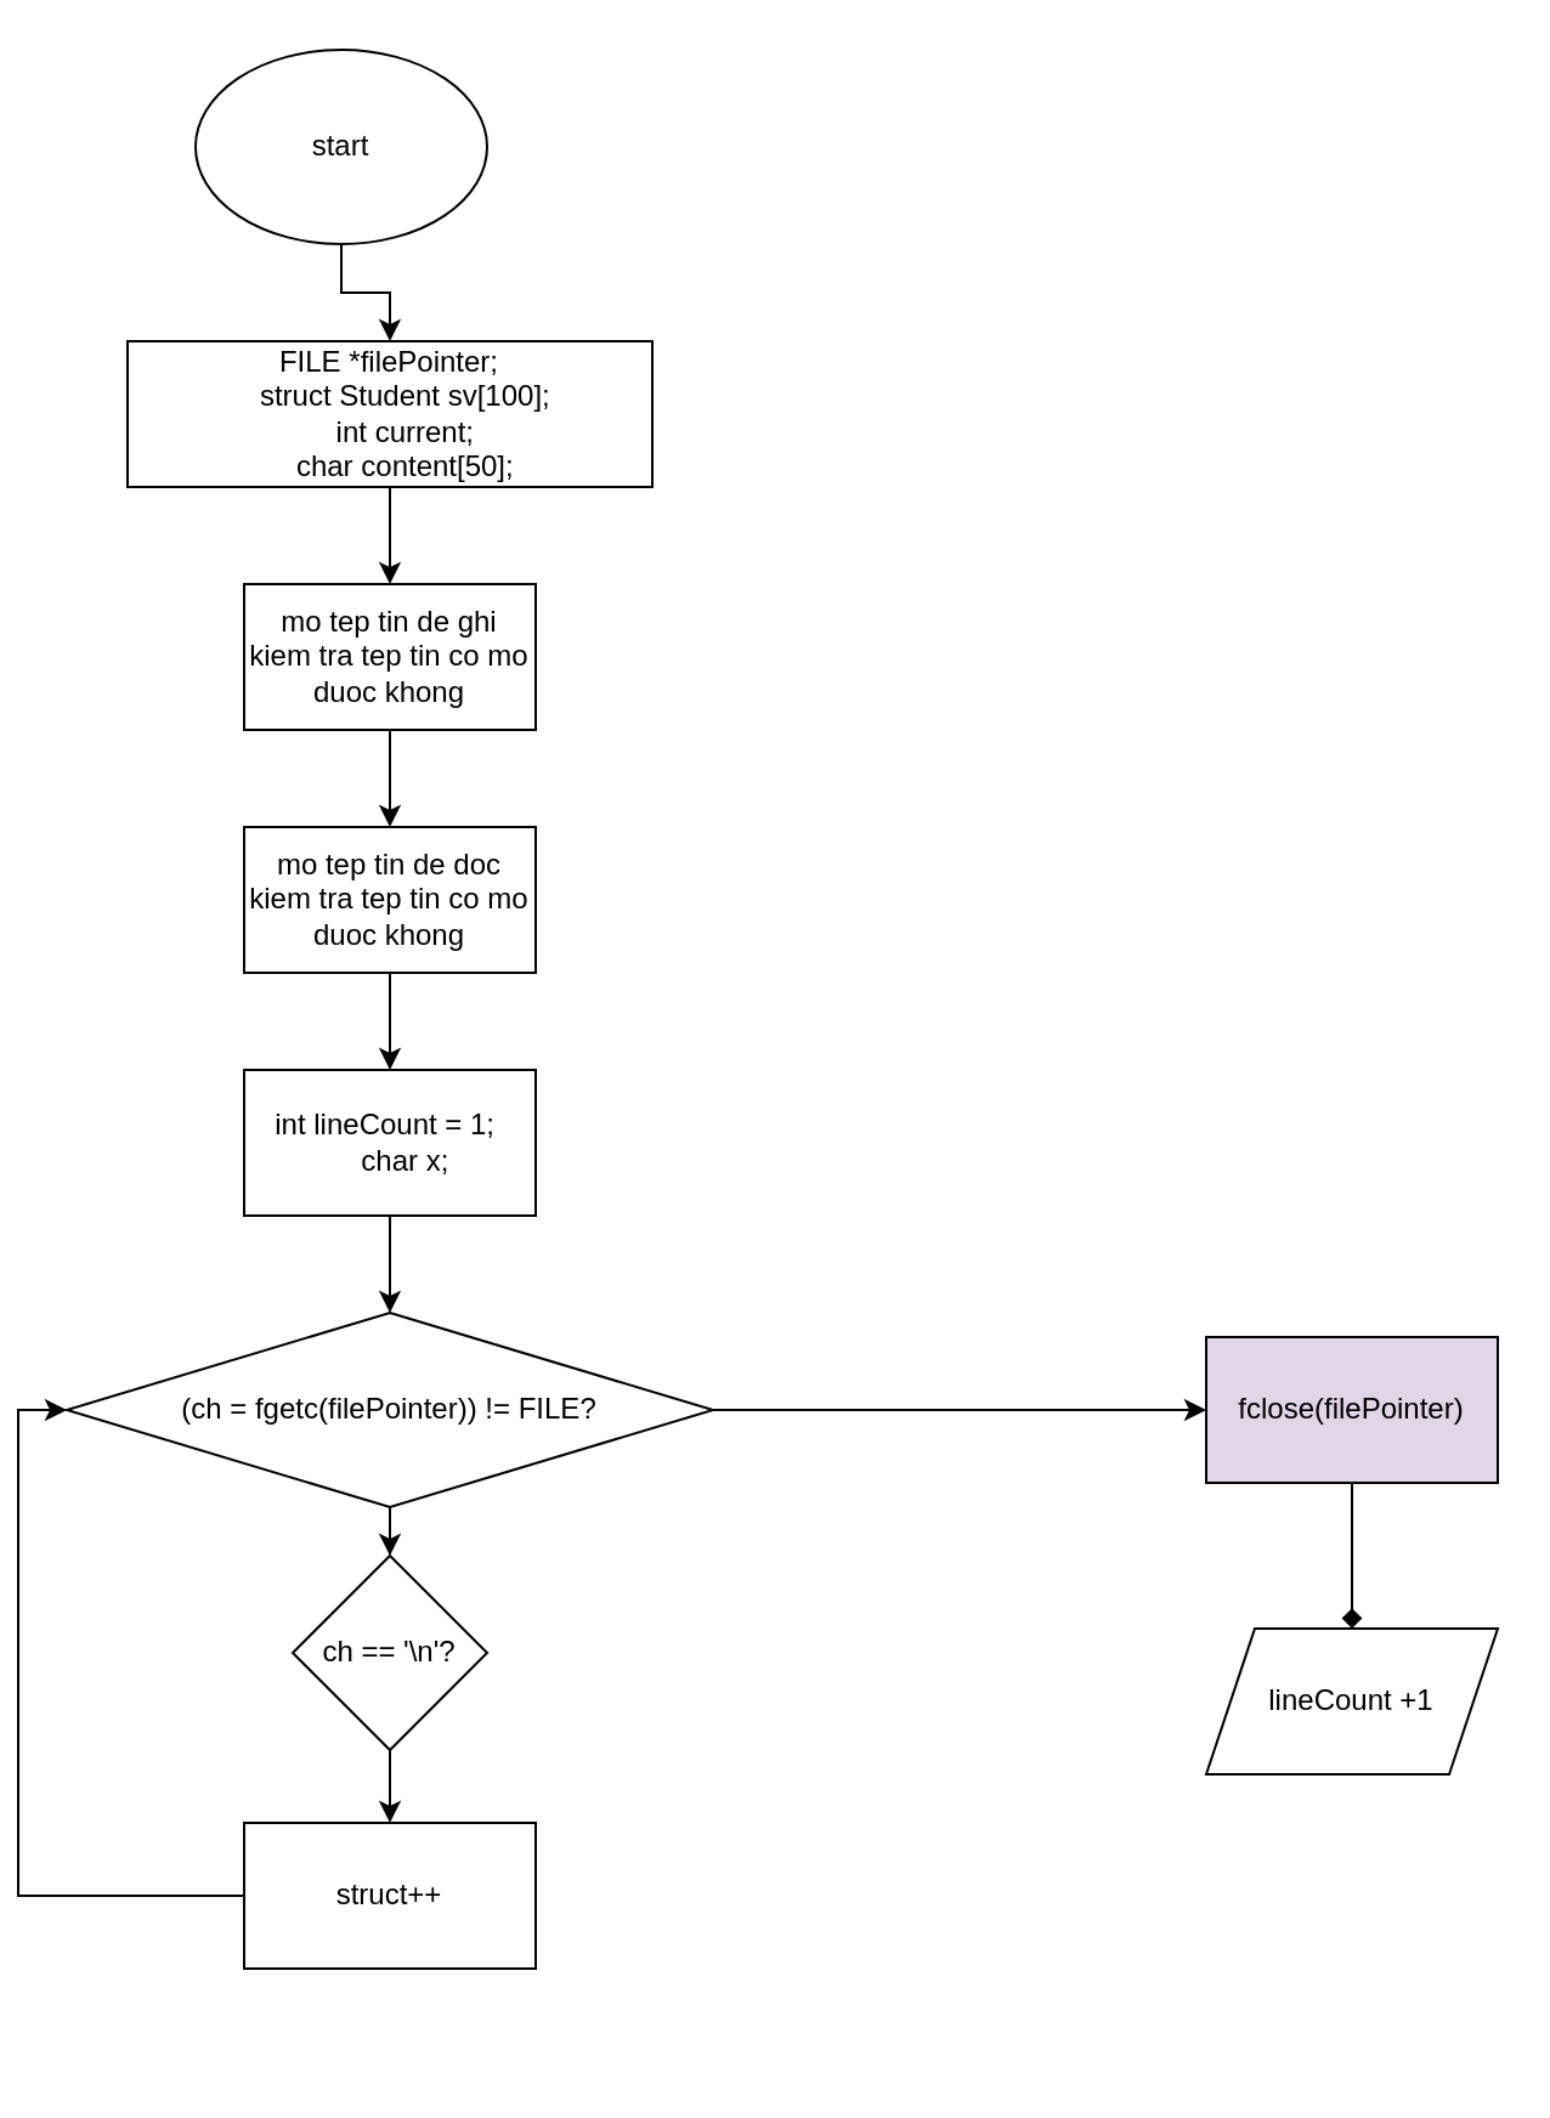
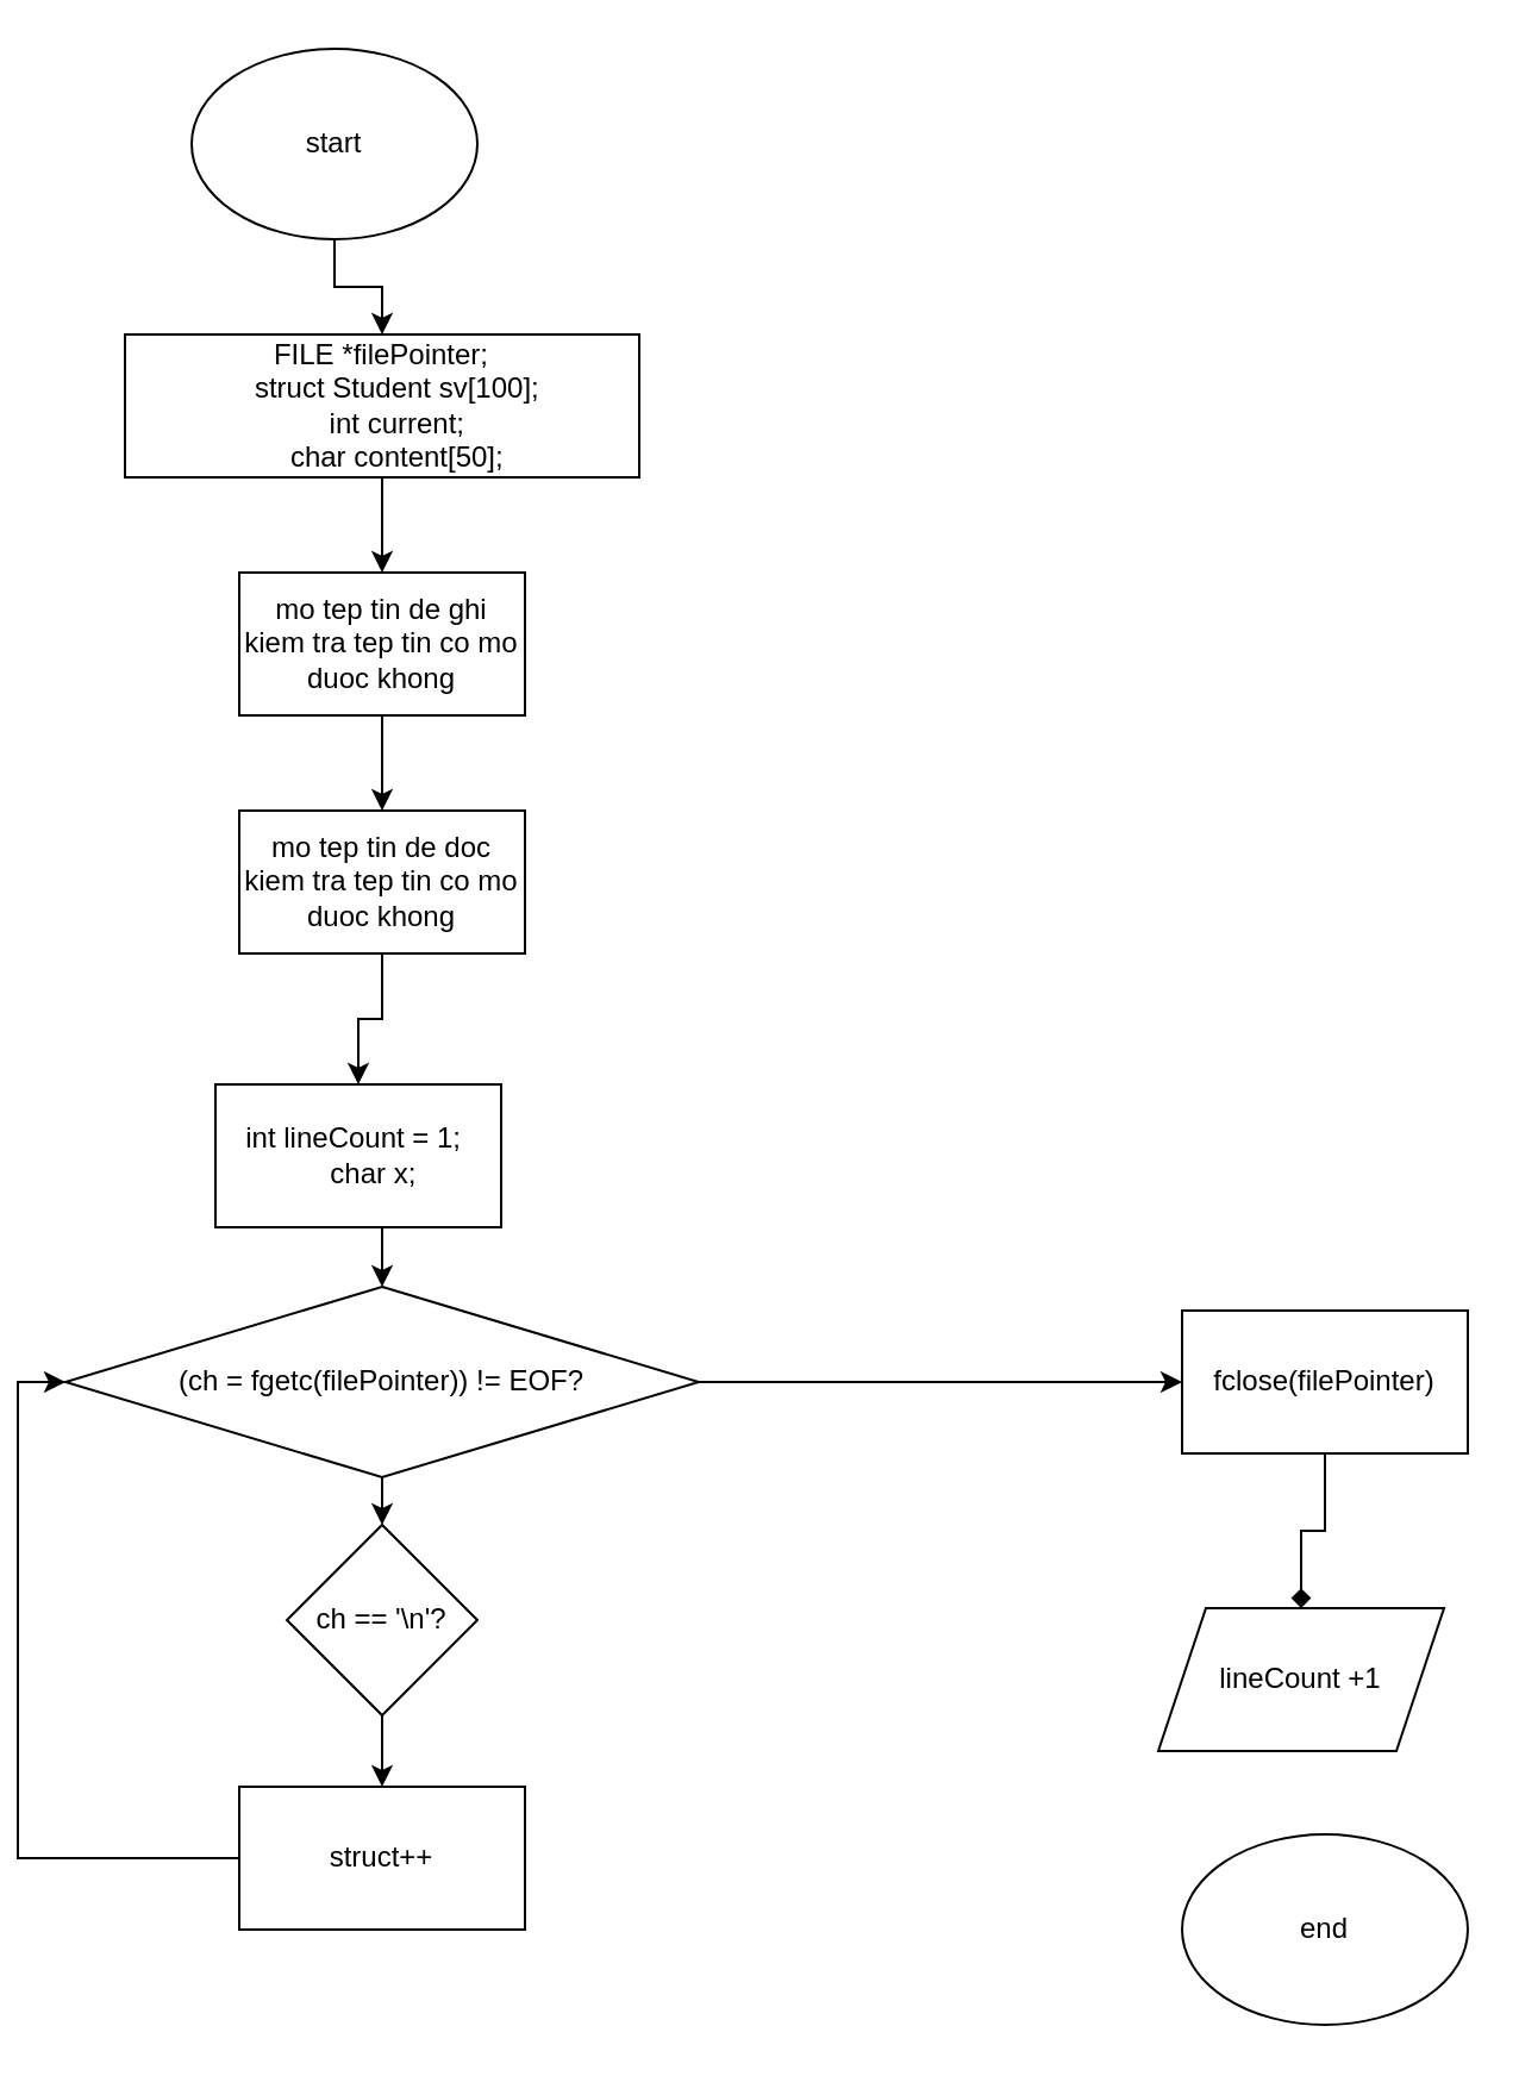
  <mxCell id="0" />
  <mxCell id="1" parent="0" />
  <mxCell id="2" style="edgeStyle=orthogonalEdgeStyle;rounded=0;orthogonalLoop=1;jettySize=auto;html=1;exitX=0.5;exitY=1;exitDx=0;exitDy=0;entryX=0.5;entryY=0;entryDx=0;entryDy=0;" edge="1" parent="1" source="3" target="5"><mxGeometry relative="1" as="geometry" /></mxCell>
  <mxCell id="3" value="start" style="ellipse;whiteSpace=wrap;html=1;" vertex="1" parent="1"><mxGeometry x="73" y="20" width="120" height="80" as="geometry" /></mxCell>
  <mxCell id="4" style="edgeStyle=orthogonalEdgeStyle;rounded=0;orthogonalLoop=1;jettySize=auto;html=1;exitX=0.5;exitY=1;exitDx=0;exitDy=0;entryX=0.5;entryY=0;entryDx=0;entryDy=0;" edge="1" parent="1" source="5" target="7"><mxGeometry relative="1" as="geometry" /></mxCell>
  <mxCell id="5" value="FILE *filePointer;&#10;    struct Student sv[100];&#10;    int current;&#10;    char content[50];" style="rounded=0;whiteSpace=wrap;html=1;" vertex="1" parent="1"><mxGeometry x="45" y="140" width="216" height="60" as="geometry" /></mxCell>
  <mxCell id="6" style="edgeStyle=orthogonalEdgeStyle;rounded=0;orthogonalLoop=1;jettySize=auto;html=1;exitX=0.5;exitY=1;exitDx=0;exitDy=0;entryX=0.5;entryY=0;entryDx=0;entryDy=0;" edge="1" parent="1" source="7" target="9"><mxGeometry relative="1" as="geometry" /></mxCell>
  <mxCell id="7" value="mo tep tin de ghi&lt;br&gt;kiem tra tep tin co mo duoc khong" style="rounded=0;whiteSpace=wrap;html=1;" vertex="1" parent="1"><mxGeometry x="93" y="240" width="120" height="60" as="geometry" /></mxCell>
  <mxCell id="8" style="edgeStyle=orthogonalEdgeStyle;rounded=0;orthogonalLoop=1;jettySize=auto;html=1;exitX=0.5;exitY=1;exitDx=0;exitDy=0;" edge="1" parent="1" source="9" target="11"><mxGeometry relative="1" as="geometry" /></mxCell>
  <mxCell id="9" value="mo tep tin de doc&lt;br&gt;kiem tra tep tin co mo duoc khong" style="rounded=0;whiteSpace=wrap;html=1;" vertex="1" parent="1"><mxGeometry x="93" y="340" width="120" height="60" as="geometry" /></mxCell>
  <mxCell id="10" style="edgeStyle=orthogonalEdgeStyle;rounded=0;orthogonalLoop=1;jettySize=auto;html=1;exitX=0.5;exitY=1;exitDx=0;exitDy=0;entryX=0.5;entryY=0;entryDx=0;entryDy=0;" edge="1" parent="1" source="11" target="14"><mxGeometry relative="1" as="geometry" /></mxCell>
- <mxCell id="11" value="int lineCount = 1;&amp;nbsp;&lt;br&gt;&amp;nbsp;&amp;nbsp;&amp;nbsp;&amp;nbsp;char x;" style="rounded=0;whiteSpace=wrap;html=1;" vertex="1" parent="1"><mxGeometry x="93" y="440" width="120" height="60" as="geometry" /></mxCell>
+ <mxCell id="11" value="int lineCount = 1;&amp;nbsp;&lt;br&gt;&amp;nbsp;&amp;nbsp;&amp;nbsp;&amp;nbsp;char x;" style="rounded=0;whiteSpace=wrap;html=1;" vertex="1" parent="1"><mxGeometry x="83" y="455" width="120" height="60" as="geometry" /></mxCell>
  <mxCell id="12" style="edgeStyle=orthogonalEdgeStyle;rounded=0;orthogonalLoop=1;jettySize=auto;html=1;exitX=0.5;exitY=1;exitDx=0;exitDy=0;entryX=0.5;entryY=0;entryDx=0;entryDy=0;" edge="1" parent="1" source="14" target="16"><mxGeometry relative="1" as="geometry" /></mxCell>
  <mxCell id="13" style="edgeStyle=orthogonalEdgeStyle;rounded=0;orthogonalLoop=1;jettySize=auto;html=1;exitX=1;exitY=0.5;exitDx=0;exitDy=0;" edge="1" parent="1" source="14"><mxGeometry relative="1" as="geometry"><mxPoint x="489" y="580" as="targetPoint" /></mxGeometry></mxCell>
- <mxCell id="14" value="(ch = fgetc(filePointer)) != FILE?" style="rhombus;whiteSpace=wrap;html=1;" vertex="1" parent="1"><mxGeometry x="20" y="540" width="266" height="80" as="geometry" /></mxCell>
+ <mxCell id="14" value="(ch = fgetc(filePointer)) != EOF?" style="rhombus;whiteSpace=wrap;html=1;" vertex="1" parent="1"><mxGeometry x="20" y="540" width="266" height="80" as="geometry" /></mxCell>
  <mxCell id="15" style="edgeStyle=orthogonalEdgeStyle;rounded=0;orthogonalLoop=1;jettySize=auto;html=1;exitX=0.5;exitY=1;exitDx=0;exitDy=0;entryX=0.5;entryY=0;entryDx=0;entryDy=0;" edge="1" parent="1" source="16" target="18"><mxGeometry relative="1" as="geometry" /></mxCell>
  <mxCell id="16" value="ch == '\n'?" style="rhombus;whiteSpace=wrap;html=1;" vertex="1" parent="1"><mxGeometry x="113" y="640" width="80" height="80" as="geometry" /></mxCell>
  <mxCell id="17" style="edgeStyle=orthogonalEdgeStyle;rounded=0;orthogonalLoop=1;jettySize=auto;html=1;exitX=0;exitY=0.5;exitDx=0;exitDy=0;entryX=0;entryY=0.5;entryDx=0;entryDy=0;" edge="1" parent="1" source="18" target="14"><mxGeometry relative="1" as="geometry" /></mxCell>
  <mxCell id="18" value="struct++" style="rounded=0;whiteSpace=wrap;html=1;" vertex="1" parent="1"><mxGeometry x="93" y="750" width="120" height="60" as="geometry" /></mxCell>
- <mxCell id="19" value="lineCount +1" style="shape=parallelogram;perimeter=parallelogramPerimeter;whiteSpace=wrap;html=1;fixedSize=1;" vertex="1" parent="1"><mxGeometry x="489" y="670" width="120" height="60" as="geometry" /></mxCell>
+ <mxCell id="19" value="lineCount +1" style="shape=parallelogram;perimeter=parallelogramPerimeter;whiteSpace=wrap;html=1;fixedSize=1;" vertex="1" parent="1"><mxGeometry x="479" y="675" width="120" height="60" as="geometry" /></mxCell>
  <mxCell id="20" value="" style="edgeStyle=orthogonalEdgeStyle;rounded=0;orthogonalLoop=1;jettySize=auto;html=1;endArrow=diamond;" edge="1" parent="1" source="21" target="19"><mxGeometry relative="1" as="geometry" /></mxCell>
- <mxCell id="21" value="fclose(filePointer)" style="rounded=0;whiteSpace=wrap;html=1;fillColor=#e1d5e7;" vertex="1" parent="1"><mxGeometry x="489" y="550" width="120" height="60" as="geometry" /></mxCell>
+ <mxCell id="21" value="fclose(filePointer)" style="rounded=0;whiteSpace=wrap;html=1;" vertex="1" parent="1"><mxGeometry x="489" y="550" width="120" height="60" as="geometry" /></mxCell>
+ <mxCell id="22" value="end" style="ellipse;whiteSpace=wrap;html=1;" vertex="1" parent="1"><mxGeometry x="489" y="770" width="120" height="80" as="geometry" /></mxCell>
